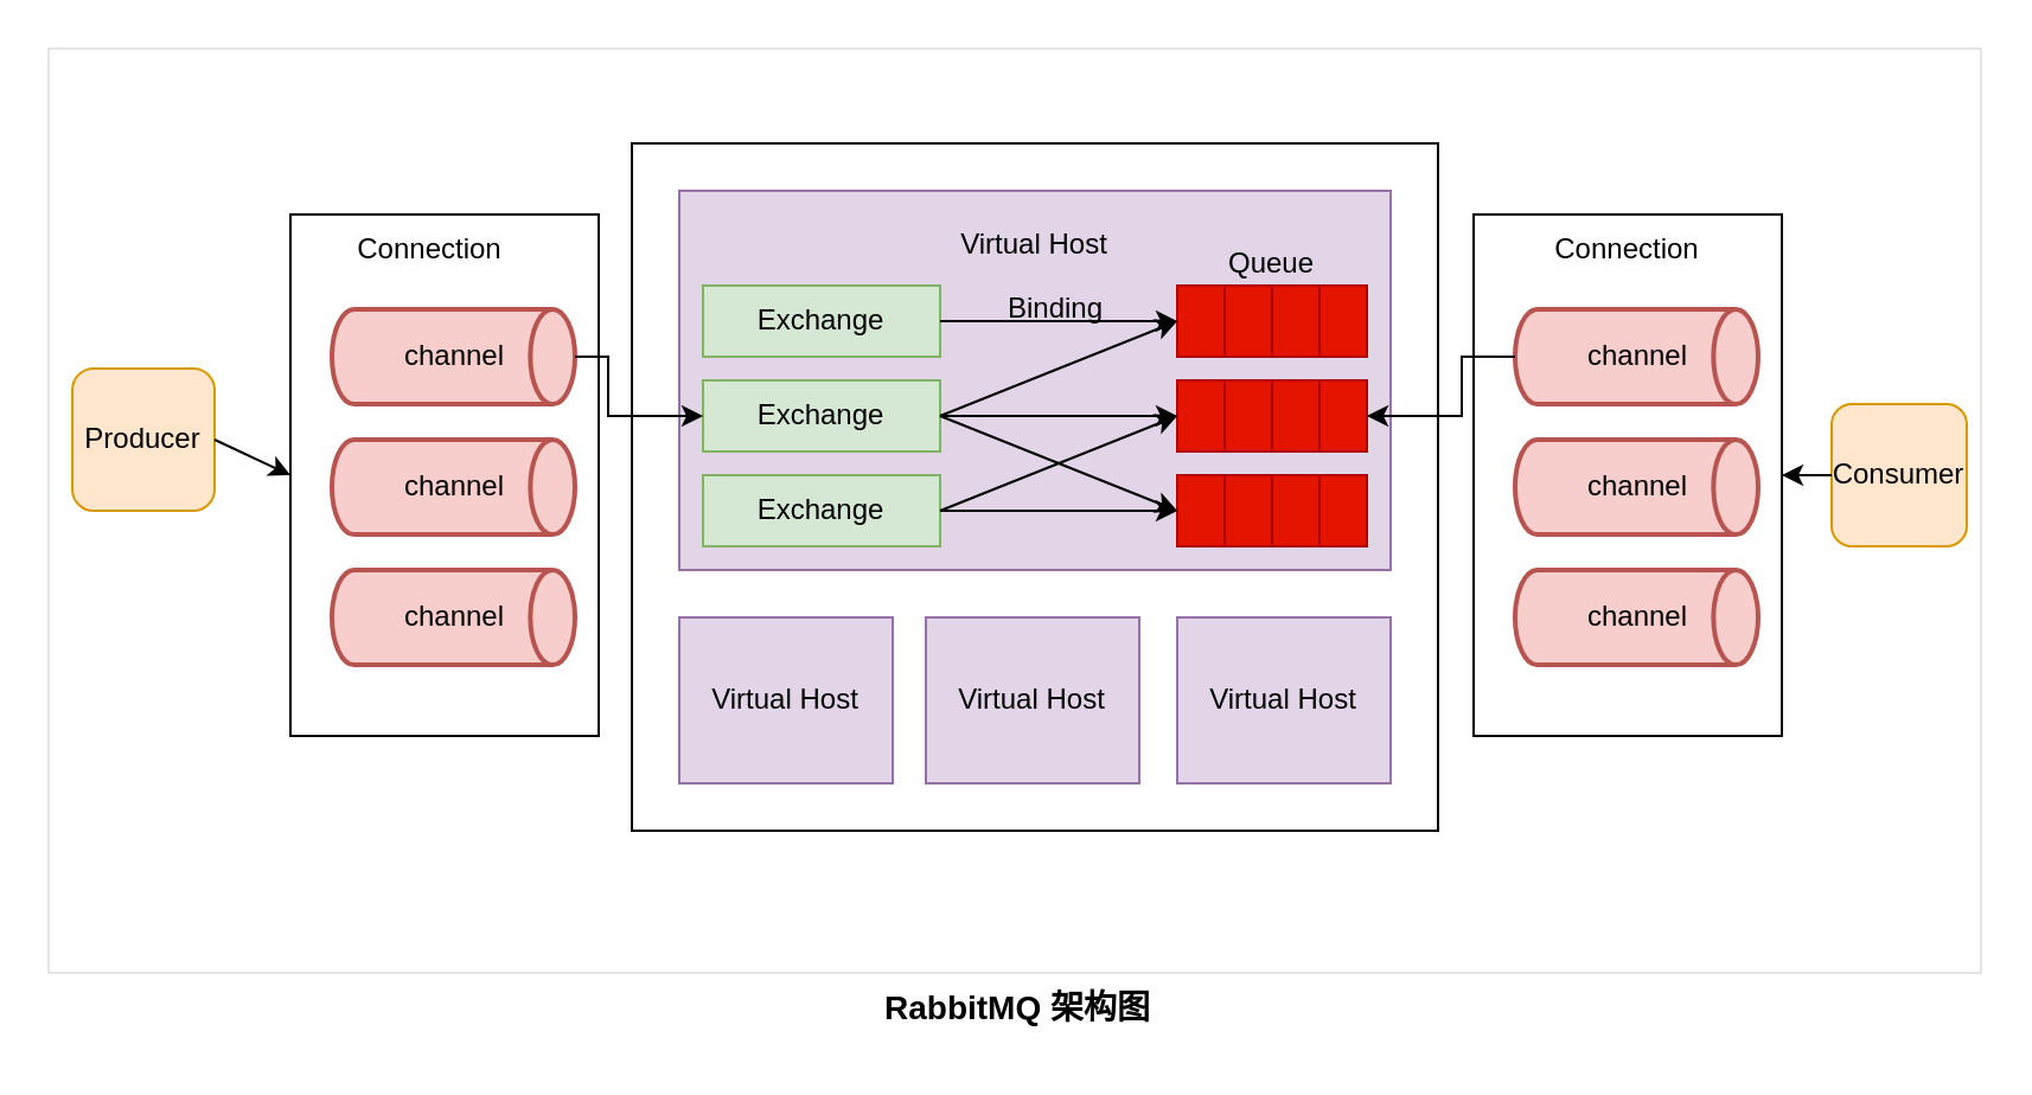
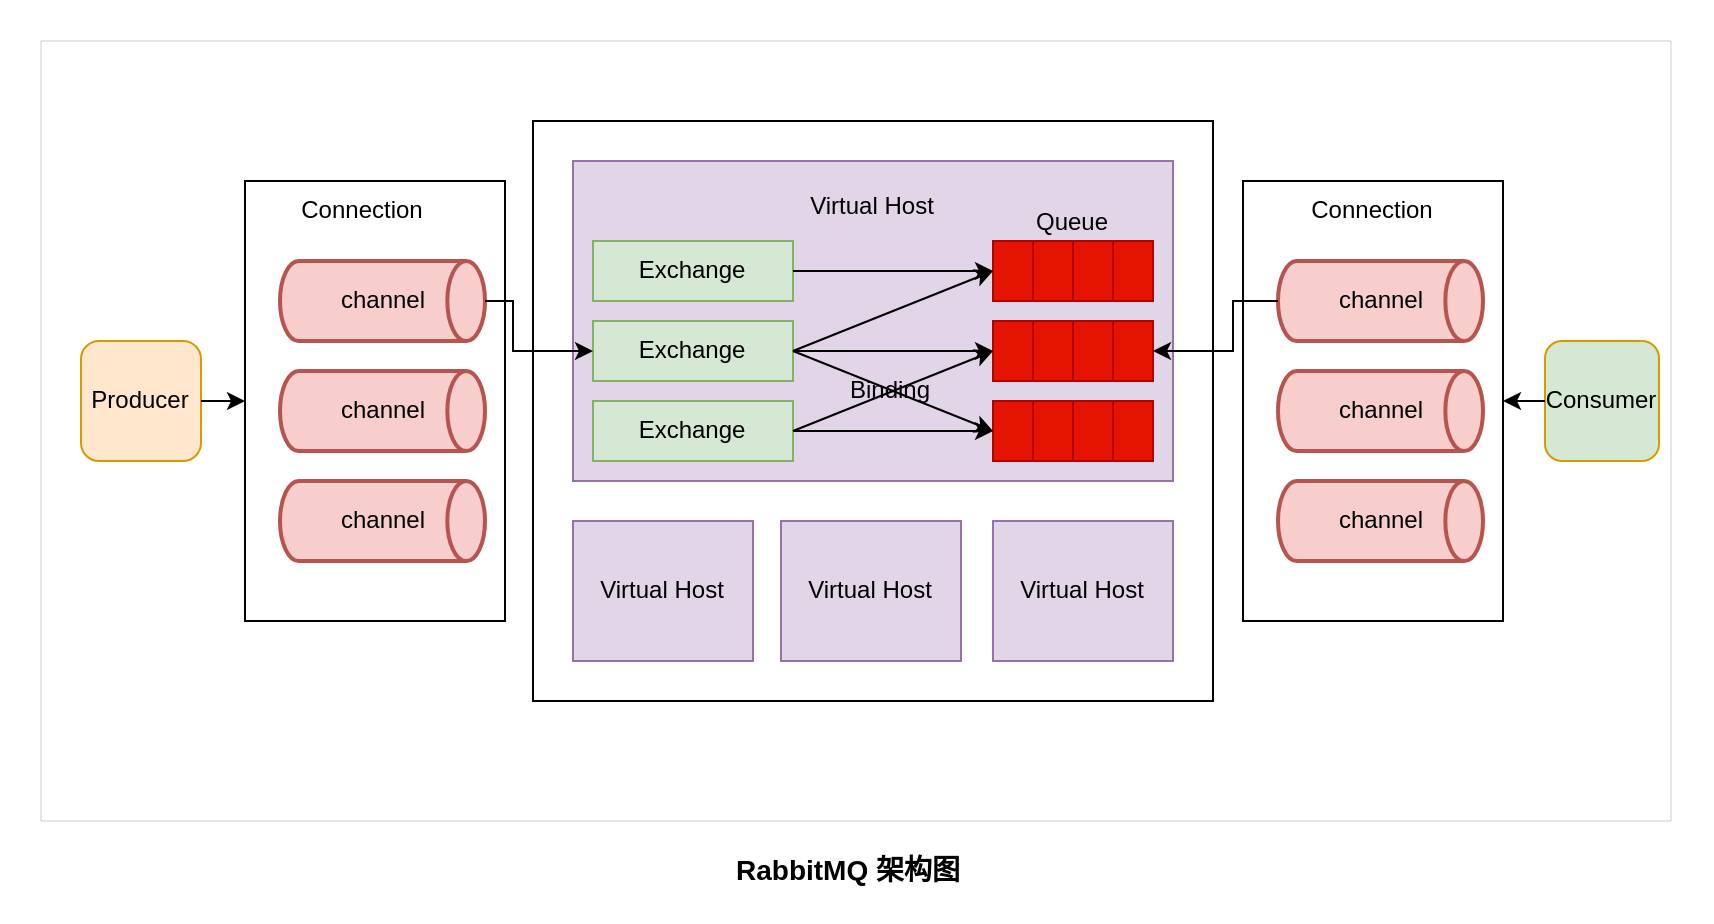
  <mxCell id="0" />
  <mxCell id="1" parent="0" />
  <mxCell id="2" value="" style="rounded=0;whiteSpace=wrap;html=1;strokeWidth=0;" vertex="1" parent="1"><mxGeometry x="20" y="20" width="815" height="390" as="geometry" /></mxCell>
  <mxCell id="3" value="" style="rounded=0;whiteSpace=wrap;html=1;" parent="1" vertex="1"><mxGeometry x="122" y="90" width="130" height="220" as="geometry" /></mxCell>
  <mxCell id="4" value="" style="rounded=0;whiteSpace=wrap;html=1;" parent="1" vertex="1"><mxGeometry x="266" y="60" width="340" height="290" as="geometry" /></mxCell>
  <mxCell id="5" value="channel" style="strokeWidth=2;html=1;shape=mxgraph.flowchart.direct_data;whiteSpace=wrap;fillColor=#f8cecc;strokeColor=#b85450;" parent="1" vertex="1"><mxGeometry x="139.5" y="130" width="102.5" height="40" as="geometry" /></mxCell>
  <mxCell id="6" value="channel" style="strokeWidth=2;html=1;shape=mxgraph.flowchart.direct_data;whiteSpace=wrap;fillColor=#f8cecc;strokeColor=#b85450;" parent="1" vertex="1"><mxGeometry x="139.5" y="185" width="102.5" height="40" as="geometry" /></mxCell>
  <mxCell id="7" value="channel" style="strokeWidth=2;html=1;shape=mxgraph.flowchart.direct_data;whiteSpace=wrap;fillColor=#f8cecc;strokeColor=#b85450;" parent="1" vertex="1"><mxGeometry x="139.5" y="240" width="102.5" height="40" as="geometry" /></mxCell>
  <mxCell id="8" value="" style="rounded=0;whiteSpace=wrap;html=1;" parent="1" vertex="1"><mxGeometry x="621" y="90" width="130" height="220" as="geometry" /></mxCell>
  <mxCell id="9" value="channel" style="strokeWidth=2;html=1;shape=mxgraph.flowchart.direct_data;whiteSpace=wrap;fillColor=#f8cecc;strokeColor=#b85450;" parent="1" vertex="1"><mxGeometry x="638.5" y="130" width="102.5" height="40" as="geometry" /></mxCell>
  <mxCell id="10" value="channel" style="strokeWidth=2;html=1;shape=mxgraph.flowchart.direct_data;whiteSpace=wrap;fillColor=#f8cecc;strokeColor=#b85450;" parent="1" vertex="1"><mxGeometry x="638.5" y="185" width="102.5" height="40" as="geometry" /></mxCell>
  <mxCell id="11" value="channel" style="strokeWidth=2;html=1;shape=mxgraph.flowchart.direct_data;whiteSpace=wrap;fillColor=#f8cecc;strokeColor=#b85450;" parent="1" vertex="1"><mxGeometry x="638.5" y="240" width="102.5" height="40" as="geometry" /></mxCell>
- <mxCell id="12" value="Producer" style="rounded=1;whiteSpace=wrap;html=1;fillColor=#ffe6cc;strokeColor=#d79b00;" parent="1" vertex="1"><mxGeometry x="30" y="155" width="60" height="60" as="geometry" /></mxCell>
- <mxCell id="13" value="Consumer" style="rounded=1;whiteSpace=wrap;html=1;fillColor=#ffe6cc;strokeColor=#d79b00;" parent="1" vertex="1"><mxGeometry x="772" y="170" width="57" height="60" as="geometry" /></mxCell>
+ <mxCell id="12" value="Producer" style="rounded=1;whiteSpace=wrap;html=1;fillColor=#ffe6cc;strokeColor=#d79b00;" parent="1" vertex="1"><mxGeometry x="40" y="170" width="60" height="60" as="geometry" /></mxCell>
+ <mxCell id="13" value="Consumer" style="rounded=1;whiteSpace=wrap;html=1;fillColor=#d5e8d4;strokeColor=#d79b00;" parent="1" vertex="1"><mxGeometry x="772" y="170" width="57" height="60" as="geometry" /></mxCell>
  <mxCell id="14" value="Virtual Host" style="rounded=0;whiteSpace=wrap;html=1;fillColor=#e1d5e7;strokeColor=#9673a6;" parent="1" vertex="1"><mxGeometry x="286" y="260" width="90" height="70" as="geometry" /></mxCell>
  <mxCell id="15" value="Virtual Host" style="rounded=0;whiteSpace=wrap;html=1;fillColor=#e1d5e7;strokeColor=#9673a6;" parent="1" vertex="1"><mxGeometry x="390" y="260" width="90" height="70" as="geometry" /></mxCell>
  <mxCell id="16" value="Virtual Host" style="rounded=0;whiteSpace=wrap;html=1;fillColor=#e1d5e7;strokeColor=#9673a6;" parent="1" vertex="1"><mxGeometry x="496" y="260" width="90" height="70" as="geometry" /></mxCell>
  <mxCell id="17" value="Virtual Host&lt;br&gt;&lt;br&gt;&lt;br&gt;&lt;br&gt;&lt;br&gt;&lt;br&gt;&lt;br&gt;&lt;br&gt;&lt;br&gt;" style="rounded=0;whiteSpace=wrap;html=1;fillColor=#e1d5e7;strokeColor=#9673a6;" parent="1" vertex="1"><mxGeometry x="286" y="80" width="300" height="160" as="geometry" /></mxCell>
  <mxCell id="18" value="" style="endArrow=classic;html=1;rounded=0;exitX=1;exitY=0.5;exitDx=0;exitDy=0;entryX=0;entryY=0.5;entryDx=0;entryDy=0;" parent="1" source="12" target="3" edge="1"><mxGeometry width="50" height="50" relative="1" as="geometry"><mxPoint x="376" y="340" as="sourcePoint" /><mxPoint x="426" y="290" as="targetPoint" /></mxGeometry></mxCell>
  <mxCell id="19" value="" style="endArrow=classic;html=1;rounded=0;exitX=0;exitY=0.5;exitDx=0;exitDy=0;entryX=1;entryY=0.5;entryDx=0;entryDy=0;" parent="1" source="13" target="8" edge="1"><mxGeometry width="50" height="50" relative="1" as="geometry"><mxPoint x="376" y="340" as="sourcePoint" /><mxPoint x="756" y="370" as="targetPoint" /></mxGeometry></mxCell>
  <mxCell id="20" value="Exchange" style="rounded=0;whiteSpace=wrap;html=1;fillColor=#d5e8d4;strokeColor=#82b366;" parent="1" vertex="1"><mxGeometry x="296" y="120" width="100" height="30" as="geometry" /></mxCell>
  <mxCell id="21" value="Exchange" style="rounded=0;whiteSpace=wrap;html=1;fillColor=#d5e8d4;strokeColor=#82b366;" parent="1" vertex="1"><mxGeometry x="296" y="160" width="100" height="30" as="geometry" /></mxCell>
  <mxCell id="22" value="Exchange" style="rounded=0;whiteSpace=wrap;html=1;fillColor=#d5e8d4;strokeColor=#82b366;" parent="1" vertex="1"><mxGeometry x="296" y="200" width="100" height="30" as="geometry" /></mxCell>
  <mxCell id="23" value="" style="rounded=0;whiteSpace=wrap;html=1;fillColor=#e51400;fontColor=#ffffff;strokeColor=#B20000;" parent="1" vertex="1"><mxGeometry x="496" y="120" width="80" height="30" as="geometry" /></mxCell>
  <mxCell id="24" value="" style="endArrow=none;html=1;rounded=0;exitX=0.5;exitY=1;exitDx=0;exitDy=0;entryX=0.5;entryY=0;entryDx=0;entryDy=0;fillColor=#e51400;strokeColor=#B20000;" parent="1" source="23" target="23" edge="1"><mxGeometry width="50" height="50" relative="1" as="geometry"><mxPoint x="616" y="50" as="sourcePoint" /><mxPoint x="666" y="0" as="targetPoint" /></mxGeometry></mxCell>
  <mxCell id="25" value="" style="endArrow=none;html=1;rounded=0;exitX=0.75;exitY=1;exitDx=0;exitDy=0;entryX=0.75;entryY=0;entryDx=0;entryDy=0;fillColor=#e51400;strokeColor=#B20000;" parent="1" source="23" target="23" edge="1"><mxGeometry width="50" height="50" relative="1" as="geometry"><mxPoint x="372.85" y="150" as="sourcePoint" /><mxPoint x="372.85" y="120" as="targetPoint" /></mxGeometry></mxCell>
  <mxCell id="26" value="" style="endArrow=none;html=1;rounded=0;exitX=0.25;exitY=1;exitDx=0;exitDy=0;entryX=0.25;entryY=0;entryDx=0;entryDy=0;fillColor=#e51400;strokeColor=#B20000;" parent="1" source="23" target="23" edge="1"><mxGeometry width="50" height="50" relative="1" as="geometry"><mxPoint x="311" y="190" as="sourcePoint" /><mxPoint x="311" y="160" as="targetPoint" /></mxGeometry></mxCell>
  <mxCell id="27" value="" style="rounded=0;whiteSpace=wrap;html=1;fillColor=#e51400;fontColor=#ffffff;strokeColor=#B20000;" parent="1" vertex="1"><mxGeometry x="496" y="160" width="80" height="30" as="geometry" /></mxCell>
  <mxCell id="28" value="" style="endArrow=none;html=1;rounded=0;exitX=0.5;exitY=1;exitDx=0;exitDy=0;entryX=0.5;entryY=0;entryDx=0;entryDy=0;fillColor=#e51400;strokeColor=#B20000;" parent="1" source="27" target="27" edge="1"><mxGeometry width="50" height="50" relative="1" as="geometry"><mxPoint x="616" y="90" as="sourcePoint" /><mxPoint x="666" y="40" as="targetPoint" /></mxGeometry></mxCell>
  <mxCell id="29" value="" style="endArrow=none;html=1;rounded=0;exitX=0.75;exitY=1;exitDx=0;exitDy=0;entryX=0.75;entryY=0;entryDx=0;entryDy=0;fillColor=#e51400;strokeColor=#B20000;" parent="1" source="27" target="27" edge="1"><mxGeometry width="50" height="50" relative="1" as="geometry"><mxPoint x="372.85" y="190" as="sourcePoint" /><mxPoint x="372.85" y="160" as="targetPoint" /></mxGeometry></mxCell>
  <mxCell id="30" value="" style="endArrow=none;html=1;rounded=0;exitX=0.25;exitY=1;exitDx=0;exitDy=0;entryX=0.25;entryY=0;entryDx=0;entryDy=0;fillColor=#e51400;strokeColor=#B20000;" parent="1" source="27" target="27" edge="1"><mxGeometry width="50" height="50" relative="1" as="geometry"><mxPoint x="311" y="230" as="sourcePoint" /><mxPoint x="311" y="200" as="targetPoint" /></mxGeometry></mxCell>
  <mxCell id="31" value="" style="rounded=0;whiteSpace=wrap;html=1;fillColor=#e51400;fontColor=#ffffff;strokeColor=#B20000;" parent="1" vertex="1"><mxGeometry x="496" y="200" width="80" height="30" as="geometry" /></mxCell>
  <mxCell id="32" value="" style="endArrow=none;html=1;rounded=0;exitX=0.5;exitY=1;exitDx=0;exitDy=0;entryX=0.5;entryY=0;entryDx=0;entryDy=0;fillColor=#e51400;strokeColor=#B20000;" parent="1" source="31" target="31" edge="1"><mxGeometry width="50" height="50" relative="1" as="geometry"><mxPoint x="616" y="130" as="sourcePoint" /><mxPoint x="666" y="80" as="targetPoint" /></mxGeometry></mxCell>
  <mxCell id="33" value="" style="endArrow=none;html=1;rounded=0;exitX=0.75;exitY=1;exitDx=0;exitDy=0;entryX=0.75;entryY=0;entryDx=0;entryDy=0;fillColor=#e51400;strokeColor=#B20000;" parent="1" source="31" target="31" edge="1"><mxGeometry width="50" height="50" relative="1" as="geometry"><mxPoint x="372.85" y="230" as="sourcePoint" /><mxPoint x="372.85" y="200" as="targetPoint" /></mxGeometry></mxCell>
  <mxCell id="34" value="" style="endArrow=none;html=1;rounded=0;exitX=0.25;exitY=1;exitDx=0;exitDy=0;entryX=0.25;entryY=0;entryDx=0;entryDy=0;fillColor=#e51400;strokeColor=#B20000;" parent="1" source="31" target="31" edge="1"><mxGeometry width="50" height="50" relative="1" as="geometry"><mxPoint x="311" y="270" as="sourcePoint" /><mxPoint x="311" y="240" as="targetPoint" /></mxGeometry></mxCell>
  <mxCell id="35" style="edgeStyle=orthogonalEdgeStyle;rounded=0;orthogonalLoop=1;jettySize=auto;html=1;entryX=1;entryY=0.5;entryDx=0;entryDy=0;" parent="1" source="9" target="27" edge="1"><mxGeometry relative="1" as="geometry"><Array as="points"><mxPoint x="616" y="150" /><mxPoint x="616" y="175" /></Array></mxGeometry></mxCell>
  <mxCell id="36" style="edgeStyle=orthogonalEdgeStyle;rounded=0;orthogonalLoop=1;jettySize=auto;html=1;entryX=0;entryY=0.5;entryDx=0;entryDy=0;" parent="1" source="5" target="21" edge="1"><mxGeometry relative="1" as="geometry"><Array as="points"><mxPoint x="256" y="150" /><mxPoint x="256" y="175" /></Array></mxGeometry></mxCell>
  <mxCell id="37" value="Connection" style="text;html=1;strokeColor=none;fillColor=none;align=center;verticalAlign=middle;whiteSpace=wrap;rounded=0;" parent="1" vertex="1"><mxGeometry x="151" y="90" width="60" height="30" as="geometry" /></mxCell>
  <mxCell id="38" value="Connection" style="text;html=1;strokeColor=none;fillColor=none;align=center;verticalAlign=middle;whiteSpace=wrap;rounded=0;" parent="1" vertex="1"><mxGeometry x="656" y="90" width="60" height="30" as="geometry" /></mxCell>
  <mxCell id="39" value="" style="endArrow=classic;html=1;rounded=0;exitX=1;exitY=0.5;exitDx=0;exitDy=0;entryX=0;entryY=0.5;entryDx=0;entryDy=0;" parent="1" source="22" target="31" edge="1"><mxGeometry width="50" height="50" relative="1" as="geometry"><mxPoint x="405" y="350" as="sourcePoint" /><mxPoint x="455" y="300" as="targetPoint" /></mxGeometry></mxCell>
  <mxCell id="40" value="" style="endArrow=classic;html=1;rounded=0;exitX=1;exitY=0.5;exitDx=0;exitDy=0;entryX=0;entryY=0.5;entryDx=0;entryDy=0;" parent="1" source="22" target="27" edge="1"><mxGeometry width="50" height="50" relative="1" as="geometry"><mxPoint x="405" y="350" as="sourcePoint" /><mxPoint x="455" y="300" as="targetPoint" /></mxGeometry></mxCell>
  <mxCell id="41" value="" style="endArrow=classic;html=1;rounded=0;exitX=1;exitY=0.5;exitDx=0;exitDy=0;entryX=0;entryY=0.5;entryDx=0;entryDy=0;" parent="1" source="20" target="23" edge="1"><mxGeometry width="50" height="50" relative="1" as="geometry"><mxPoint x="405" y="350" as="sourcePoint" /><mxPoint x="455" y="300" as="targetPoint" /></mxGeometry></mxCell>
  <mxCell id="42" value="" style="endArrow=classic;html=1;rounded=0;exitX=1;exitY=0.5;exitDx=0;exitDy=0;entryX=0;entryY=0.5;entryDx=0;entryDy=0;" parent="1" source="21" target="23" edge="1"><mxGeometry width="50" height="50" relative="1" as="geometry"><mxPoint x="405" y="350" as="sourcePoint" /><mxPoint x="455" y="300" as="targetPoint" /></mxGeometry></mxCell>
  <mxCell id="43" value="" style="endArrow=classic;html=1;rounded=0;entryX=0;entryY=0.5;entryDx=0;entryDy=0;exitX=1;exitY=0.5;exitDx=0;exitDy=0;" parent="1" source="21" target="27" edge="1"><mxGeometry width="50" height="50" relative="1" as="geometry"><mxPoint x="405" y="180" as="sourcePoint" /><mxPoint x="455" y="300" as="targetPoint" /></mxGeometry></mxCell>
  <mxCell id="44" value="" style="endArrow=classic;html=1;rounded=0;exitX=1;exitY=0.5;exitDx=0;exitDy=0;entryX=0;entryY=0.5;entryDx=0;entryDy=0;" parent="1" source="21" target="31" edge="1"><mxGeometry width="50" height="50" relative="1" as="geometry"><mxPoint x="405" y="350" as="sourcePoint" /><mxPoint x="455" y="300" as="targetPoint" /></mxGeometry></mxCell>
- <mxCell id="45" value="Binding" style="text;html=1;strokeColor=none;fillColor=none;align=center;verticalAlign=middle;whiteSpace=wrap;rounded=0;" parent="1" vertex="1"><mxGeometry x="415" y="115" width="60" height="30" as="geometry" /></mxCell>
+ <mxCell id="45" value="Binding" style="text;html=1;strokeColor=none;fillColor=none;align=center;verticalAlign=middle;whiteSpace=wrap;rounded=0;" parent="1" vertex="1"><mxGeometry x="415" y="180" width="60" height="30" as="geometry" /></mxCell>
  <mxCell id="46" value="Queue" style="text;html=1;strokeColor=none;fillColor=none;align=center;verticalAlign=middle;whiteSpace=wrap;rounded=0;" vertex="1" parent="1"><mxGeometry x="506" y="96" width="60" height="30" as="geometry" /></mxCell>
- <mxCell id="47" value="RabbitMQ 架构图" style="text;html=1;strokeColor=none;fillColor=none;align=center;verticalAlign=middle;whiteSpace=wrap;rounded=0;fontSize=14;fontStyle=1" vertex="1" parent="1"><mxGeometry x="366" y="410" width="126" height="30" as="geometry" /></mxCell>
+ <mxCell id="47" value="RabbitMQ 架构图" style="text;html=1;strokeColor=none;fillColor=none;align=center;verticalAlign=middle;whiteSpace=wrap;rounded=0;fontSize=14;fontStyle=1" vertex="1" parent="1"><mxGeometry x="361" y="420" width="126" height="30" as="geometry" /></mxCell>
